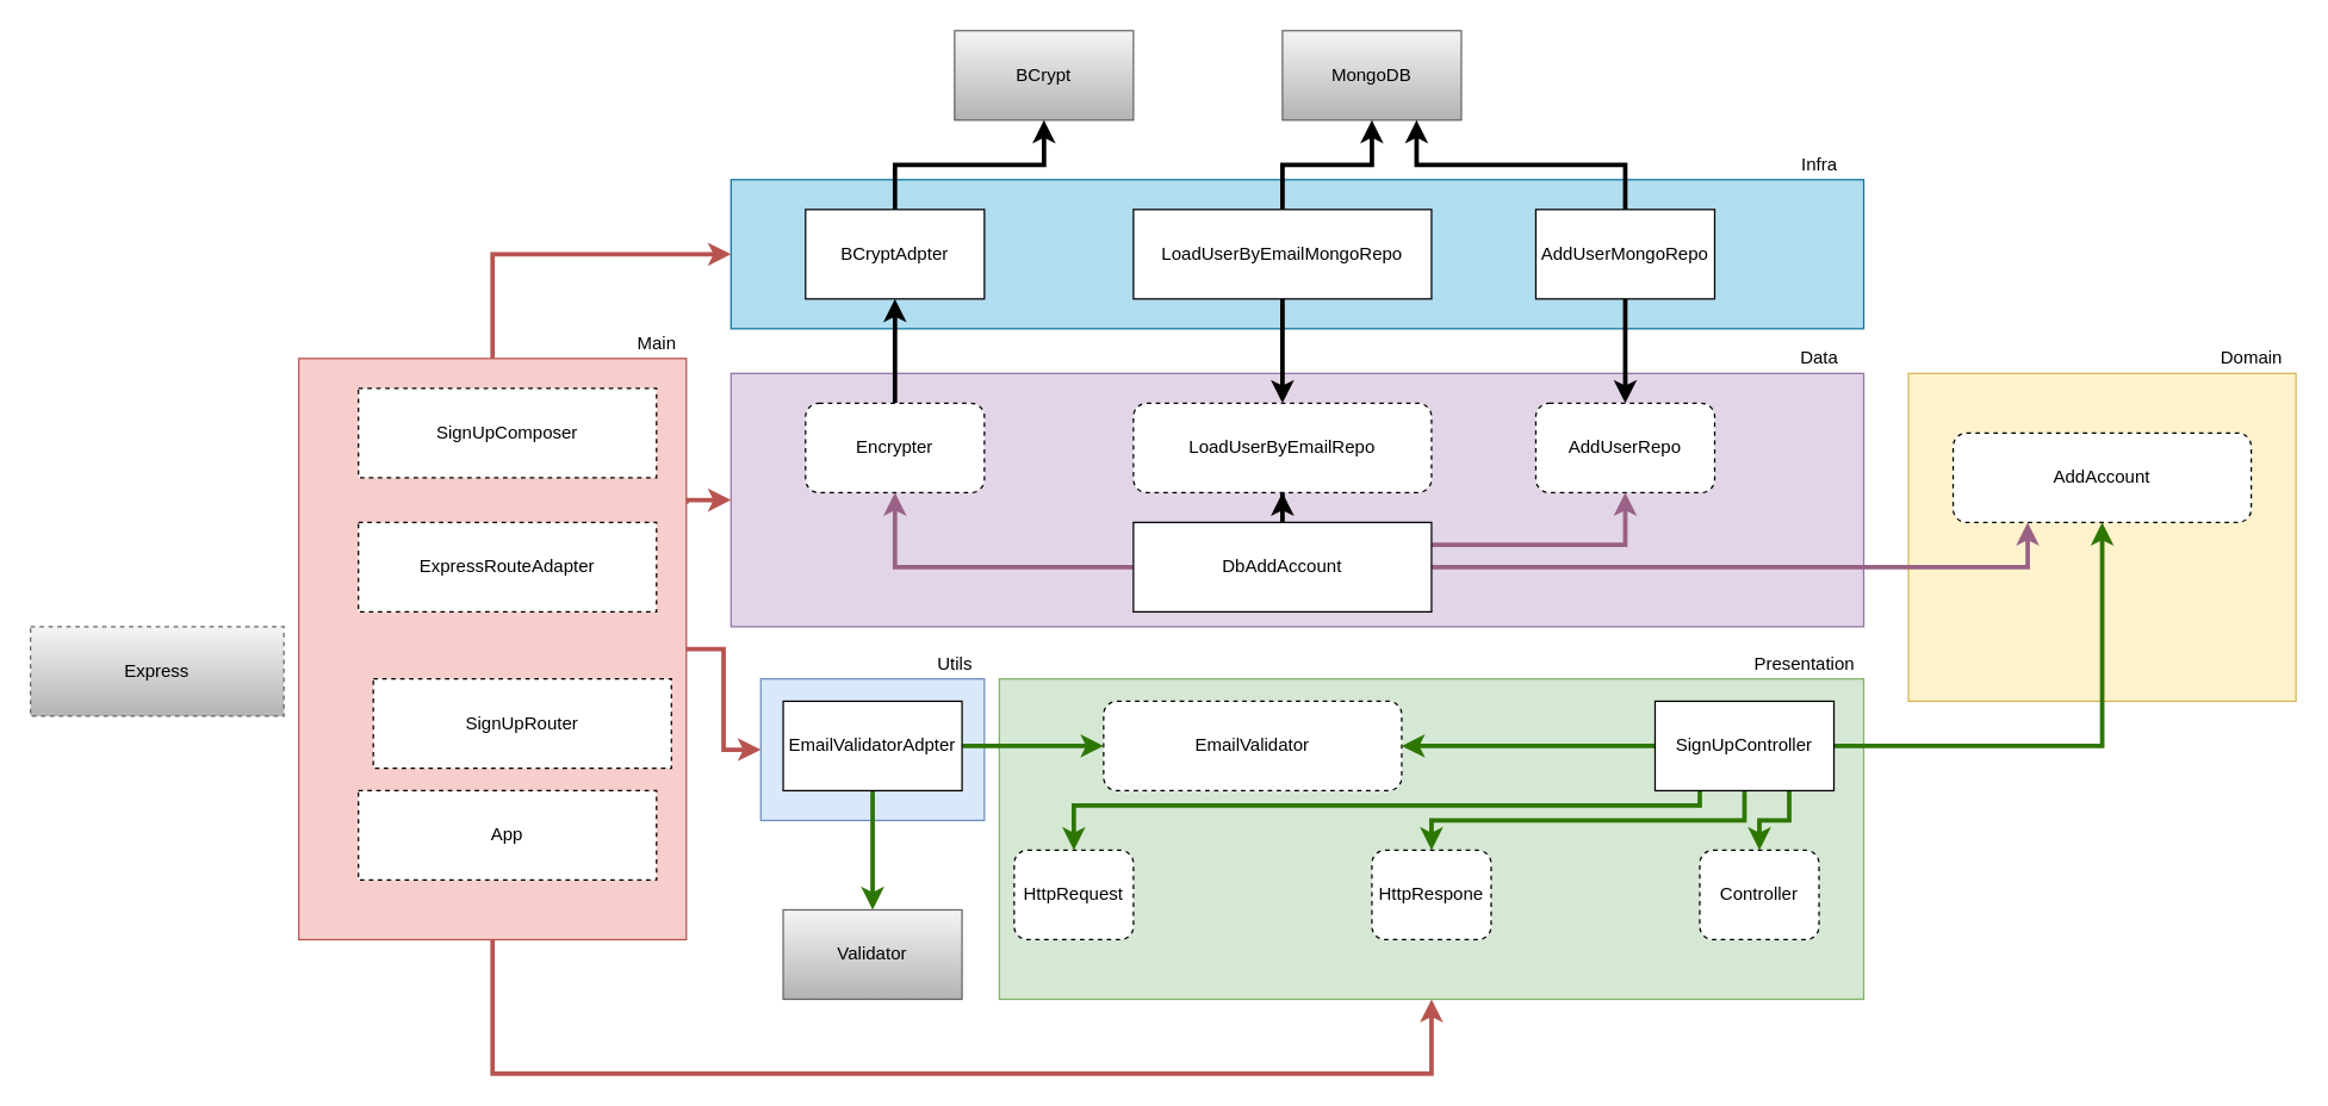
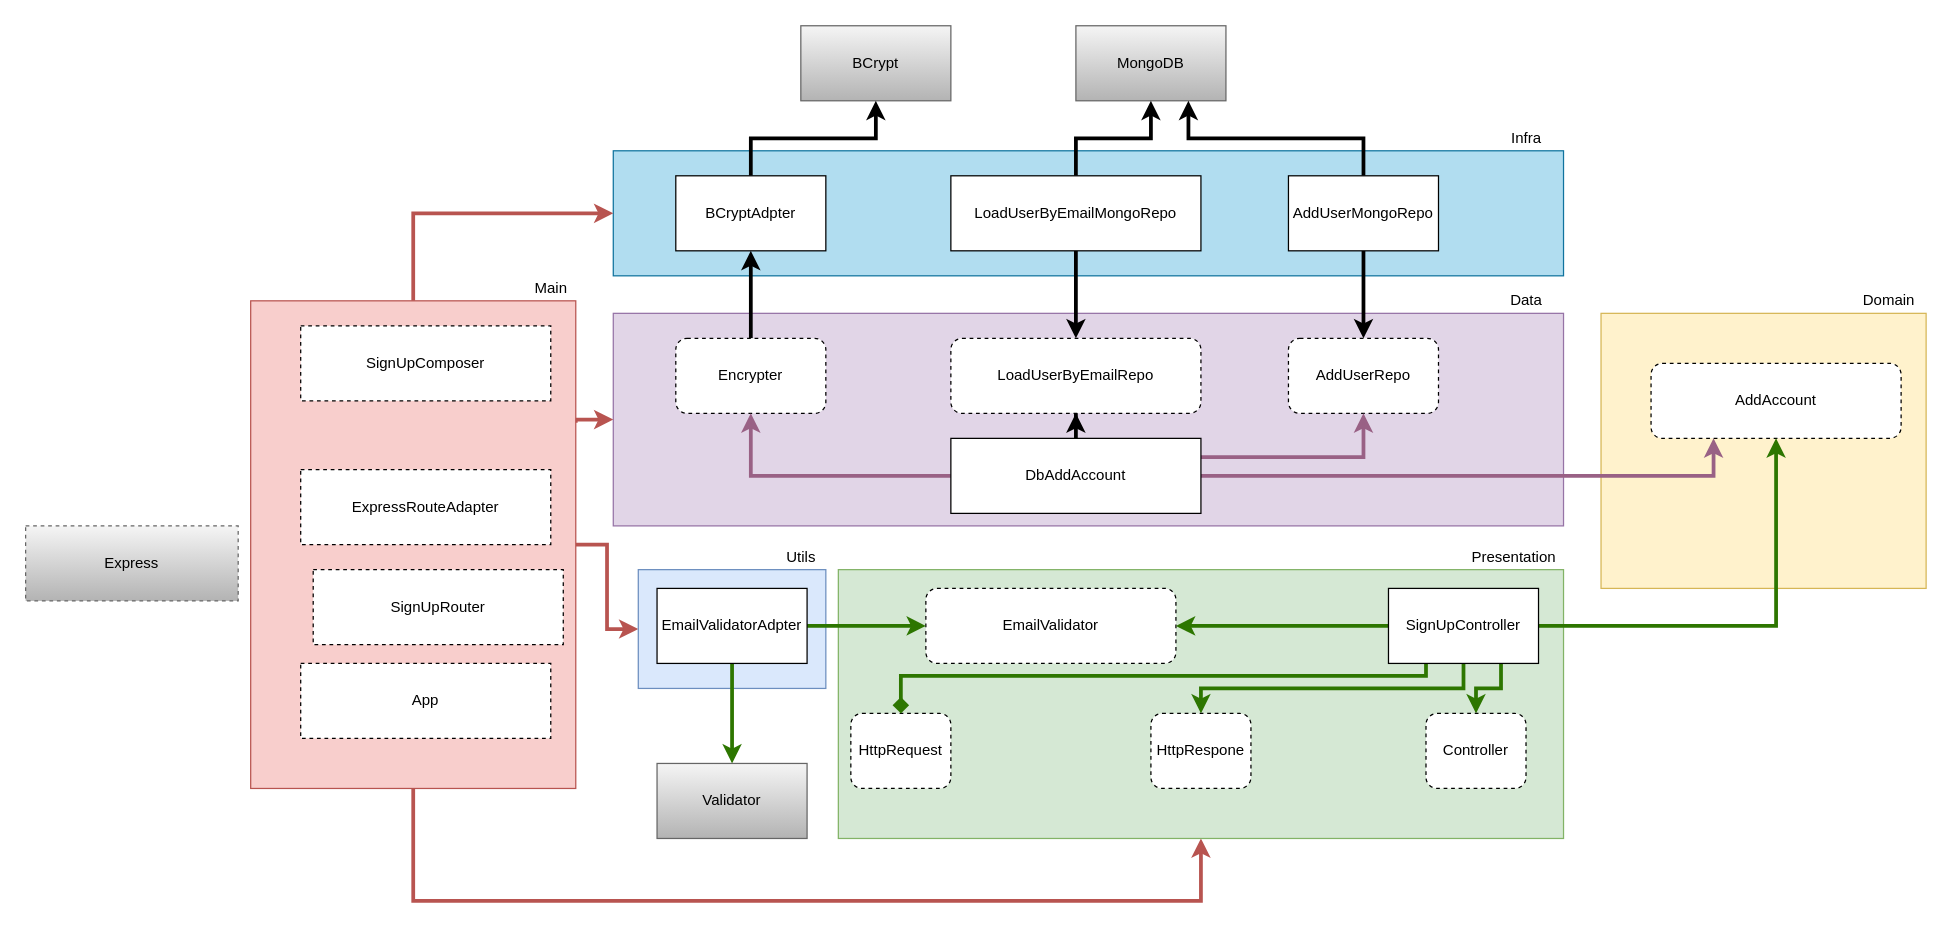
  <mxCell id="0" />
  <mxCell id="1" parent="0" />
  <mxCell id="2" value="" style="rounded=0;whiteSpace=wrap;html=1;fillColor=#e1d5e7;strokeColor=#9673a6;" vertex="1" parent="1"><mxGeometry x="490" y="250" width="760" height="170" as="geometry" /></mxCell>
  <mxCell id="3" value="" style="rounded=0;whiteSpace=wrap;html=1;fillColor=#fff2cc;strokeColor=#d6b656;" vertex="1" parent="1"><mxGeometry x="1280" y="250" width="260" height="220" as="geometry" /></mxCell>
  <mxCell id="4" value="BCrypt" style="rounded=0;whiteSpace=wrap;html=1;gradientColor=#b3b3b3;fillColor=#f5f5f5;strokeColor=#666666;" vertex="1" parent="1"><mxGeometry x="640" y="20" width="120" height="60" as="geometry" /></mxCell>
  <mxCell id="5" value="MongoDB" style="rounded=0;whiteSpace=wrap;html=1;gradientColor=#b3b3b3;fillColor=#f5f5f5;strokeColor=#666666;" vertex="1" parent="1"><mxGeometry x="860" y="20" width="120" height="60" as="geometry" /></mxCell>
  <mxCell id="6" value="" style="rounded=0;whiteSpace=wrap;html=1;fillColor=#b1ddf0;strokeColor=#10739e;" vertex="1" parent="1"><mxGeometry x="490" y="120" width="760" height="100" as="geometry" /></mxCell>
  <mxCell id="7" style="edgeStyle=orthogonalEdgeStyle;rounded=0;orthogonalLoop=1;jettySize=auto;html=1;exitX=0.5;exitY=0;exitDx=0;exitDy=0;entryX=0.5;entryY=1;entryDx=0;entryDy=0;strokeWidth=3;" edge="1" parent="1" source="8" target="4"><mxGeometry relative="1" as="geometry" /></mxCell>
  <mxCell id="8" value="BCryptAdpter&lt;br&gt;" style="rounded=0;whiteSpace=wrap;html=1;" vertex="1" parent="1"><mxGeometry x="540" y="140" width="120" height="60" as="geometry" /></mxCell>
  <mxCell id="9" style="edgeStyle=orthogonalEdgeStyle;rounded=0;orthogonalLoop=1;jettySize=auto;html=1;exitX=0.5;exitY=0;exitDx=0;exitDy=0;entryX=0.5;entryY=1;entryDx=0;entryDy=0;strokeWidth=3;" edge="1" parent="1" source="11" target="5"><mxGeometry relative="1" as="geometry" /></mxCell>
  <mxCell id="10" style="edgeStyle=orthogonalEdgeStyle;rounded=0;orthogonalLoop=1;jettySize=auto;html=1;exitX=0.5;exitY=1;exitDx=0;exitDy=0;strokeWidth=3;" edge="1" parent="1" source="11" target="17"><mxGeometry relative="1" as="geometry" /></mxCell>
  <mxCell id="11" value="LoadUserByEmailMongoRepo&lt;br&gt;" style="rounded=0;whiteSpace=wrap;html=1;" vertex="1" parent="1"><mxGeometry x="760" y="140" width="200" height="60" as="geometry" /></mxCell>
  <mxCell id="12" style="edgeStyle=orthogonalEdgeStyle;rounded=0;orthogonalLoop=1;jettySize=auto;html=1;exitX=0.5;exitY=0;exitDx=0;exitDy=0;entryX=0.75;entryY=1;entryDx=0;entryDy=0;strokeWidth=3;" edge="1" parent="1" source="14" target="5"><mxGeometry relative="1" as="geometry" /></mxCell>
  <mxCell id="13" style="edgeStyle=orthogonalEdgeStyle;rounded=0;orthogonalLoop=1;jettySize=auto;html=1;exitX=0.5;exitY=1;exitDx=0;exitDy=0;entryX=0.5;entryY=0;entryDx=0;entryDy=0;strokeWidth=3;" edge="1" parent="1" source="14" target="18"><mxGeometry relative="1" as="geometry" /></mxCell>
  <mxCell id="14" value="AddUserMongoRepo&lt;br&gt;" style="rounded=0;whiteSpace=wrap;html=1;" vertex="1" parent="1"><mxGeometry x="1030" y="140" width="120" height="60" as="geometry" /></mxCell>
  <mxCell id="15" style="edgeStyle=orthogonalEdgeStyle;rounded=0;orthogonalLoop=1;jettySize=auto;html=1;exitX=0.5;exitY=0;exitDx=0;exitDy=0;entryX=0.5;entryY=1;entryDx=0;entryDy=0;strokeWidth=3;" edge="1" parent="1" source="16" target="8"><mxGeometry relative="1" as="geometry" /></mxCell>
  <mxCell id="16" value="Encrypter" style="rounded=1;whiteSpace=wrap;html=1;dashed=1;" vertex="1" parent="1"><mxGeometry x="540" y="270" width="120" height="60" as="geometry" /></mxCell>
  <mxCell id="17" value="LoadUserByEmailRepo" style="rounded=1;whiteSpace=wrap;html=1;dashed=1;" vertex="1" parent="1"><mxGeometry x="760" y="270" width="200" height="60" as="geometry" /></mxCell>
  <mxCell id="18" value="AddUserRepo" style="rounded=1;whiteSpace=wrap;html=1;dashed=1;" vertex="1" parent="1"><mxGeometry x="1030" y="270" width="120" height="60" as="geometry" /></mxCell>
  <mxCell id="19" style="edgeStyle=orthogonalEdgeStyle;rounded=0;orthogonalLoop=1;jettySize=auto;html=1;exitX=0;exitY=0.5;exitDx=0;exitDy=0;entryX=0.5;entryY=1;entryDx=0;entryDy=0;strokeWidth=3;gradientColor=#d5739d;fillColor=#e6d0de;strokeColor=#996185;" edge="1" parent="1" source="23" target="16"><mxGeometry relative="1" as="geometry" /></mxCell>
  <mxCell id="20" style="edgeStyle=orthogonalEdgeStyle;rounded=0;orthogonalLoop=1;jettySize=auto;html=1;exitX=1;exitY=0.5;exitDx=0;exitDy=0;entryX=0.25;entryY=1;entryDx=0;entryDy=0;strokeWidth=3;gradientColor=#d5739d;fillColor=#e6d0de;strokeColor=#996185;" edge="1" parent="1" source="23" target="34"><mxGeometry relative="1" as="geometry" /></mxCell>
  <mxCell id="21" style="edgeStyle=orthogonalEdgeStyle;rounded=0;orthogonalLoop=1;jettySize=auto;html=1;exitX=1;exitY=0.25;exitDx=0;exitDy=0;entryX=0.5;entryY=1;entryDx=0;entryDy=0;strokeWidth=3;gradientColor=#d5739d;fillColor=#e6d0de;strokeColor=#996185;" edge="1" parent="1" source="23" target="18"><mxGeometry relative="1" as="geometry" /></mxCell>
  <mxCell id="22" style="edgeStyle=orthogonalEdgeStyle;rounded=0;orthogonalLoop=1;jettySize=auto;html=1;exitX=0.5;exitY=0;exitDx=0;exitDy=0;strokeWidth=3;" edge="1" parent="1" source="23" target="17"><mxGeometry relative="1" as="geometry" /></mxCell>
  <mxCell id="23" value="DbAddAccount" style="rounded=0;whiteSpace=wrap;html=1;" vertex="1" parent="1"><mxGeometry x="760" y="350" width="200" height="60" as="geometry" /></mxCell>
  <mxCell id="24" style="edgeStyle=orthogonalEdgeStyle;rounded=0;orthogonalLoop=1;jettySize=auto;html=1;exitX=1;exitY=0.5;exitDx=0;exitDy=0;entryX=0;entryY=0.5;entryDx=0;entryDy=0;strokeWidth=3;gradientColor=#ea6b66;fillColor=#f8cecc;strokeColor=#b85450;" edge="1" parent="1" source="28" target="36"><mxGeometry relative="1" as="geometry" /></mxCell>
  <mxCell id="25" style="edgeStyle=orthogonalEdgeStyle;rounded=0;orthogonalLoop=1;jettySize=auto;html=1;exitX=1;exitY=0.25;exitDx=0;exitDy=0;entryX=0;entryY=0.5;entryDx=0;entryDy=0;strokeWidth=3;gradientColor=#ea6b66;fillColor=#f8cecc;strokeColor=#b85450;" edge="1" parent="1" source="28" target="2"><mxGeometry relative="1" as="geometry"><Array as="points"><mxPoint x="460" y="335" /></Array></mxGeometry></mxCell>
  <mxCell id="26" style="edgeStyle=orthogonalEdgeStyle;rounded=0;orthogonalLoop=1;jettySize=auto;html=1;exitX=0.5;exitY=0;exitDx=0;exitDy=0;entryX=0;entryY=0.5;entryDx=0;entryDy=0;strokeWidth=3;gradientColor=#ea6b66;fillColor=#f8cecc;strokeColor=#b85450;" edge="1" parent="1" source="28" target="6"><mxGeometry relative="1" as="geometry" /></mxCell>
  <mxCell id="27" style="edgeStyle=orthogonalEdgeStyle;rounded=0;orthogonalLoop=1;jettySize=auto;html=1;exitX=0.5;exitY=1;exitDx=0;exitDy=0;entryX=0.5;entryY=1;entryDx=0;entryDy=0;strokeWidth=3;gradientColor=#ea6b66;fillColor=#f8cecc;strokeColor=#b85450;" edge="1" parent="1" source="28" target="35"><mxGeometry relative="1" as="geometry"><Array as="points"><mxPoint x="330" y="720" /><mxPoint x="960" y="720" /></Array></mxGeometry></mxCell>
  <mxCell id="28" value="" style="rounded=0;whiteSpace=wrap;html=1;fillColor=#f8cecc;strokeColor=#b85450;" vertex="1" parent="1"><mxGeometry x="200" y="240" width="260" height="390" as="geometry" /></mxCell>
- <mxCell id="29" value="ExpressRouteAdapter" style="rounded=0;whiteSpace=wrap;html=1;dashed=1;" vertex="1" parent="1"><mxGeometry x="240" y="350" width="200" height="60" as="geometry" /></mxCell>
+ <mxCell id="29" value="ExpressRouteAdapter" style="rounded=0;whiteSpace=wrap;html=1;dashed=1;" vertex="1" parent="1"><mxGeometry x="240" y="375" width="200" height="60" as="geometry" /></mxCell>
  <mxCell id="30" value="SignUpRouter" style="rounded=0;whiteSpace=wrap;html=1;dashed=1;" vertex="1" parent="1"><mxGeometry x="250" y="455" width="200" height="60" as="geometry" /></mxCell>
  <mxCell id="31" value="App" style="rounded=0;whiteSpace=wrap;html=1;dashed=1;" vertex="1" parent="1"><mxGeometry x="240" y="530" width="200" height="60" as="geometry" /></mxCell>
  <mxCell id="32" value="SignUpComposer" style="rounded=0;whiteSpace=wrap;html=1;dashed=1;" vertex="1" parent="1"><mxGeometry x="240" y="260" width="200" height="60" as="geometry" /></mxCell>
  <mxCell id="33" value="Express" style="rounded=0;whiteSpace=wrap;html=1;dashed=1;gradientColor=#b3b3b3;fillColor=#f5f5f5;strokeColor=#666666;" vertex="1" parent="1"><mxGeometry x="20" y="420" width="170" height="60" as="geometry" /></mxCell>
- <mxCell id="34" value="AddAccount" style="rounded=1;whiteSpace=wrap;html=1;dashed=1;" vertex="1" parent="1"><mxGeometry x="1310" y="290" width="200" height="60" as="geometry" /></mxCell>
+ <mxCell id="34" value="AddAccount" style="rounded=1;whiteSpace=wrap;html=1;dashed=1;" vertex="1" parent="1"><mxGeometry x="1320" y="290" width="200" height="60" as="geometry" /></mxCell>
  <mxCell id="35" value="" style="rounded=0;whiteSpace=wrap;html=1;fillColor=#d5e8d4;strokeColor=#82b366;" vertex="1" parent="1"><mxGeometry x="670" y="455" width="580" height="215" as="geometry" /></mxCell>
  <mxCell id="36" value="" style="rounded=0;whiteSpace=wrap;html=1;fillColor=#dae8fc;strokeColor=#6c8ebf;" vertex="1" parent="1"><mxGeometry x="510" y="455" width="150" height="95" as="geometry" /></mxCell>
  <mxCell id="37" value="EmailValidator" style="rounded=1;whiteSpace=wrap;html=1;dashed=1;" vertex="1" parent="1"><mxGeometry x="740" y="470" width="200" height="60" as="geometry" /></mxCell>
  <mxCell id="38" value="HttpRequest" style="rounded=1;whiteSpace=wrap;html=1;dashed=1;" vertex="1" parent="1"><mxGeometry x="680" y="570" width="80" height="60" as="geometry" /></mxCell>
  <mxCell id="39" style="edgeStyle=orthogonalEdgeStyle;rounded=0;orthogonalLoop=1;jettySize=auto;html=1;exitX=0;exitY=0.5;exitDx=0;exitDy=0;strokeWidth=3;fillColor=#60a917;strokeColor=#2D7600;" edge="1" parent="1" source="44" target="37"><mxGeometry relative="1" as="geometry" /></mxCell>
- <mxCell id="40" style="edgeStyle=orthogonalEdgeStyle;rounded=0;orthogonalLoop=1;jettySize=auto;html=1;exitX=0.25;exitY=1;exitDx=0;exitDy=0;strokeWidth=3;fillColor=#60a917;strokeColor=#2D7600;" edge="1" parent="1" source="44" target="38"><mxGeometry relative="1" as="geometry"><Array as="points"><mxPoint x="1140" y="540" /><mxPoint x="720" y="540" /></Array></mxGeometry></mxCell>
+ <mxCell id="40" style="edgeStyle=orthogonalEdgeStyle;rounded=0;orthogonalLoop=1;jettySize=auto;html=1;exitX=0.25;exitY=1;exitDx=0;exitDy=0;strokeWidth=3;fillColor=#60a917;strokeColor=#2D7600;endArrow=diamond;" edge="1" parent="1" source="44" target="38"><mxGeometry relative="1" as="geometry"><Array as="points"><mxPoint x="1140" y="540" /><mxPoint x="720" y="540" /></Array></mxGeometry></mxCell>
  <mxCell id="41" style="edgeStyle=orthogonalEdgeStyle;rounded=0;orthogonalLoop=1;jettySize=auto;html=1;exitX=0.5;exitY=1;exitDx=0;exitDy=0;entryX=0.5;entryY=0;entryDx=0;entryDy=0;strokeWidth=3;fillColor=#60a917;strokeColor=#2D7600;" edge="1" parent="1" source="44" target="45"><mxGeometry relative="1" as="geometry" /></mxCell>
  <mxCell id="42" style="edgeStyle=orthogonalEdgeStyle;rounded=0;orthogonalLoop=1;jettySize=auto;html=1;exitX=0.75;exitY=1;exitDx=0;exitDy=0;strokeWidth=3;fillColor=#60a917;strokeColor=#2D7600;" edge="1" parent="1" source="44" target="46"><mxGeometry relative="1" as="geometry" /></mxCell>
  <mxCell id="43" style="edgeStyle=orthogonalEdgeStyle;rounded=0;orthogonalLoop=1;jettySize=auto;html=1;exitX=1;exitY=0.5;exitDx=0;exitDy=0;strokeWidth=3;fillColor=#60a917;strokeColor=#2D7600;" edge="1" parent="1" source="44" target="34"><mxGeometry relative="1" as="geometry" /></mxCell>
  <mxCell id="44" value="SignUpController" style="rounded=0;whiteSpace=wrap;html=1;" vertex="1" parent="1"><mxGeometry x="1110" y="470" width="120" height="60" as="geometry" /></mxCell>
  <mxCell id="45" value="HttpRespone" style="rounded=1;whiteSpace=wrap;html=1;dashed=1;" vertex="1" parent="1"><mxGeometry x="920" y="570" width="80" height="60" as="geometry" /></mxCell>
  <mxCell id="46" value="Controller" style="rounded=1;whiteSpace=wrap;html=1;dashed=1;" vertex="1" parent="1"><mxGeometry x="1140" y="570" width="80" height="60" as="geometry" /></mxCell>
  <mxCell id="47" style="edgeStyle=orthogonalEdgeStyle;rounded=0;orthogonalLoop=1;jettySize=auto;html=1;exitX=0.5;exitY=1;exitDx=0;exitDy=0;strokeWidth=3;fillColor=#60a917;strokeColor=#2D7600;" edge="1" parent="1" source="49" target="50"><mxGeometry relative="1" as="geometry" /></mxCell>
  <mxCell id="48" style="edgeStyle=orthogonalEdgeStyle;rounded=0;orthogonalLoop=1;jettySize=auto;html=1;exitX=1;exitY=0.5;exitDx=0;exitDy=0;strokeWidth=3;fillColor=#60a917;strokeColor=#2D7600;" edge="1" parent="1" source="49" target="37"><mxGeometry relative="1" as="geometry" /></mxCell>
  <mxCell id="49" value="EmailValidatorAdpter" style="rounded=0;whiteSpace=wrap;html=1;" vertex="1" parent="1"><mxGeometry x="525" y="470" width="120" height="60" as="geometry" /></mxCell>
  <mxCell id="50" value="Validator" style="rounded=0;whiteSpace=wrap;html=1;gradientColor=#b3b3b3;fillColor=#f5f5f5;strokeColor=#666666;" vertex="1" parent="1"><mxGeometry x="525" y="610" width="120" height="60" as="geometry" /></mxCell>
  <mxCell id="51" value="Infra" style="text;html=1;align=center;verticalAlign=middle;resizable=0;points=[];autosize=1;" vertex="1" parent="1"><mxGeometry x="1200" y="100" width="40" height="20" as="geometry" /></mxCell>
  <mxCell id="52" value="Domain" style="text;html=1;align=center;verticalAlign=middle;resizable=0;points=[];autosize=1;" vertex="1" parent="1"><mxGeometry x="1480" y="230" width="60" height="20" as="geometry" /></mxCell>
  <mxCell id="53" value="Data" style="text;html=1;align=center;verticalAlign=middle;resizable=0;points=[];autosize=1;" vertex="1" parent="1"><mxGeometry x="1200" y="230" width="40" height="20" as="geometry" /></mxCell>
  <mxCell id="54" value="Presentation" style="text;html=1;align=center;verticalAlign=middle;resizable=0;points=[];autosize=1;" vertex="1" parent="1"><mxGeometry x="1170" y="435" width="80" height="20" as="geometry" /></mxCell>
  <mxCell id="55" value="Utils&lt;br&gt;" style="text;html=1;align=center;verticalAlign=middle;resizable=0;points=[];autosize=1;" vertex="1" parent="1"><mxGeometry x="620" y="435" width="40" height="20" as="geometry" /></mxCell>
  <mxCell id="56" value="Main" style="text;html=1;align=center;verticalAlign=middle;resizable=0;points=[];autosize=1;" vertex="1" parent="1"><mxGeometry x="420" y="220" width="40" height="20" as="geometry" /></mxCell>
